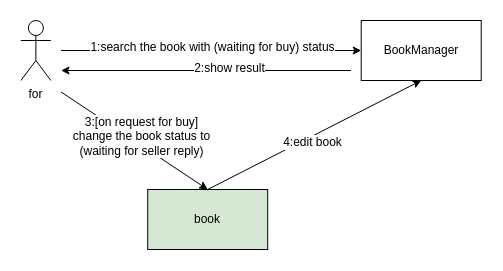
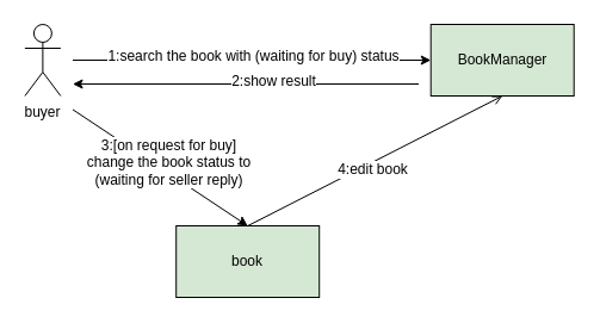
  <mxCell id="0" />
  <mxCell id="1" parent="0" />
- <mxCell id="2" value="for" style="shape=umlActor;verticalLabelPosition=bottom;labelBackgroundColor=#ffffff;verticalAlign=top;html=1;outlineConnect=0;" parent="1" vertex="1"><mxGeometry x="20.381" y="20" width="30" height="60" as="geometry" /></mxCell>
+ <mxCell id="2" value="buyer" style="shape=umlActor;verticalLabelPosition=bottom;labelBackgroundColor=#ffffff;verticalAlign=top;html=1;outlineConnect=0;" parent="1" vertex="1"><mxGeometry x="20.381" y="20" width="30" height="60" as="geometry" /></mxCell>
  <mxCell id="3" value="book" style="rounded=0;whiteSpace=wrap;html=1;fillColor=#d5e8d4;" parent="1" vertex="1"><mxGeometry x="147.214" y="189" width="120" height="60" as="geometry" /></mxCell>
- <mxCell id="4" value="BookManager" style="rounded=0;whiteSpace=wrap;html=1;" parent="1" vertex="1"><mxGeometry x="360.714" y="20" width="120" height="60" as="geometry" /></mxCell>
+ <mxCell id="4" value="BookManager" style="rounded=0;whiteSpace=wrap;html=1;fillColor=#d5e8d4;" parent="1" vertex="1"><mxGeometry x="360.714" y="20" width="120" height="60" as="geometry" /></mxCell>
  <mxCell id="5" value="" style="endArrow=classic;html=1;entryX=0;entryY=0.5;entryDx=0;entryDy=0;" parent="1" target="4" edge="1"><mxGeometry width="50" height="50" relative="1" as="geometry"><mxPoint x="60.5" y="50" as="sourcePoint" /><mxPoint x="351.214" y="329" as="targetPoint" /></mxGeometry></mxCell>
  <mxCell id="6" value="1:search the book with (waiting for buy)&amp;nbsp;status" style="text;html=1;resizable=0;points=[];align=center;verticalAlign=middle;labelBackgroundColor=#ffffff;" parent="5" vertex="1" connectable="0"><mxGeometry x="-0.118" y="5" relative="1" as="geometry"><mxPoint x="19" y="1.5" as="offset" /></mxGeometry></mxCell>
  <mxCell id="7" value="" style="endArrow=classic;html=1;" parent="1" edge="1"><mxGeometry width="50" height="50" relative="1" as="geometry"><mxPoint x="350.5" y="70" as="sourcePoint" /><mxPoint x="60.5" y="70" as="targetPoint" /></mxGeometry></mxCell>
  <mxCell id="8" value="2:show result" style="text;html=1;resizable=0;points=[];align=center;verticalAlign=middle;labelBackgroundColor=#ffffff;" parent="7" vertex="1" connectable="0"><mxGeometry x="-0.118" y="5" relative="1" as="geometry"><mxPoint x="6" y="-8" as="offset" /></mxGeometry></mxCell>
  <mxCell id="9" value="" style="endArrow=classic;html=1;entryX=0.5;entryY=0;entryDx=0;entryDy=0;" parent="1" target="3" edge="1"><mxGeometry width="50" height="50" relative="1" as="geometry"><mxPoint x="60.5" y="91.429" as="sourcePoint" /><mxPoint x="159.214" y="499" as="targetPoint" /></mxGeometry></mxCell>
  <mxCell id="10" value="3:[on request for buy]&lt;br&gt;change the book status to&lt;br&gt;(waiting for seller reply)&lt;br&gt;" style="text;html=1;resizable=0;points=[];align=center;verticalAlign=middle;labelBackgroundColor=#ffffff;" parent="9" vertex="1" connectable="0"><mxGeometry x="-0.118" y="5" relative="1" as="geometry"><mxPoint x="12.5" y="5" as="offset" /></mxGeometry></mxCell>
- <mxCell id="11" value="" style="endArrow=classic;html=1;entryX=0.5;entryY=1;entryDx=0;entryDy=0;exitX=0.5;exitY=0;exitDx=0;exitDy=0;" parent="1" target="4" edge="1" source="3"><mxGeometry width="50" height="50" relative="1" as="geometry"><mxPoint x="214.714" y="514.5" as="sourcePoint" /><mxPoint x="390.714" y="514.5" as="targetPoint" /></mxGeometry></mxCell>
+ <mxCell id="11" value="" style="endArrow=open;html=1;entryX=0.5;entryY=1;entryDx=0;entryDy=0;exitX=0.5;exitY=0;exitDx=0;exitDy=0;" parent="1" target="4" edge="1" source="3"><mxGeometry width="50" height="50" relative="1" as="geometry"><mxPoint x="214.714" y="514.5" as="sourcePoint" /><mxPoint x="390.714" y="514.5" as="targetPoint" /></mxGeometry></mxCell>
  <mxCell id="12" value="4:edit book&lt;br&gt;" style="text;html=1;resizable=0;points=[];align=center;verticalAlign=middle;labelBackgroundColor=#ffffff;" parent="11" vertex="1" connectable="0"><mxGeometry x="-0.118" y="5" relative="1" as="geometry"><mxPoint x="12.5" y="5" as="offset" /></mxGeometry></mxCell>
